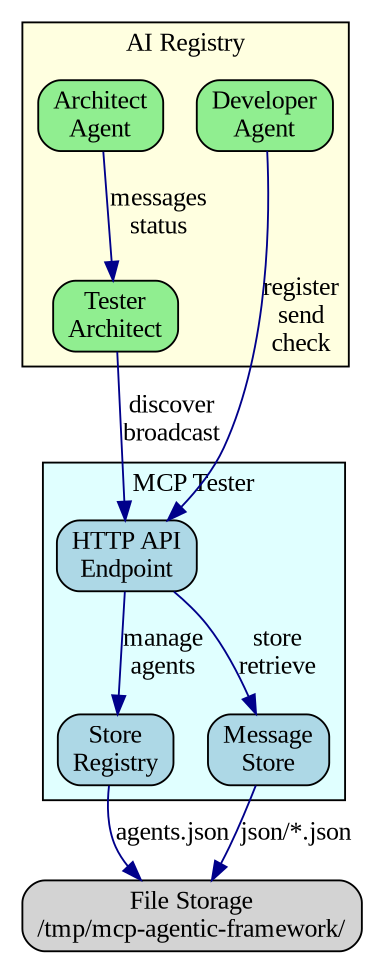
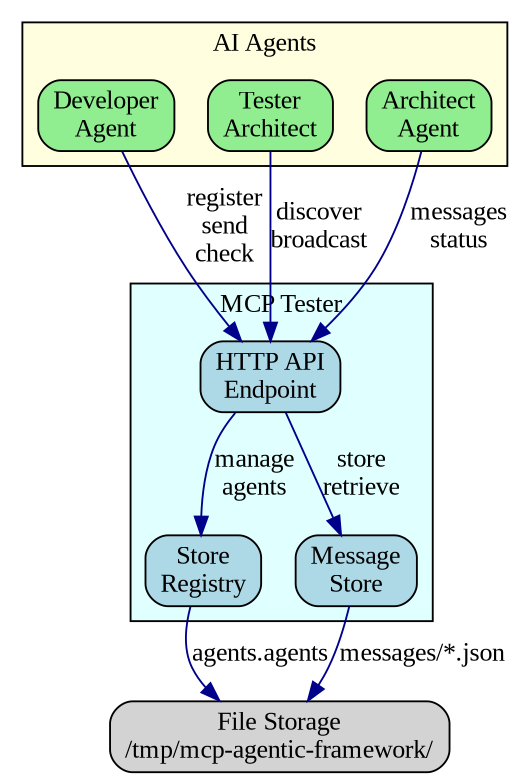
  digraph {
    fontname="Liberation Serif"
    rankdir=TB
    node [fillcolor=lightgreen fontname="Liberation Serif" shape=box style="rounded,filled"]
    edge [color=darkblue fontname="Liberation Serif"]
    n1 [label="Developer\nAgent"]
    n2 [label="Tester\nArchitect"]
    n3 [label="Architect\nAgent"]
    n4 [fillcolor=lightblue label="Store\nRegistry"]
    n5 [fillcolor=lightblue label="Message\nStore"]
    n6 [fillcolor=lightblue label="HTTP API\nEndpoint"]
    n7 [fillcolor=lightgray label="File Storage\n/tmp/mcp-agentic-framework/"]
    subgraph cluster_1 {
      fillcolor=lightyellow
-     label="AI Registry"
+     label="AI Agents"
      style=filled
      n1
      n2
      n3
    }
    subgraph cluster_2 {
      fillcolor=lightcyan
      label="MCP Tester"
      style=filled
      n4
      n5
      n6
    }
    n1 -> n6 [label="register\nsend\ncheck"]
    n2 -> n6 [label="discover\nbroadcast"]
-   n3 -> n2 [label="messages\nstatus"]
-   n4 -> n7 [label="agents.json"]
-   n5 -> n7 [label="json/*.json"]
+   n3 -> n6 [label="messages\nstatus"]
+   n4 -> n7 [label="agents.agents"]
+   n5 -> n7 [label="messages/*.json"]
    n6 -> n4 [label="manage\nagents"]
    n6 -> n5 [label="store\nretrieve"]
  }
